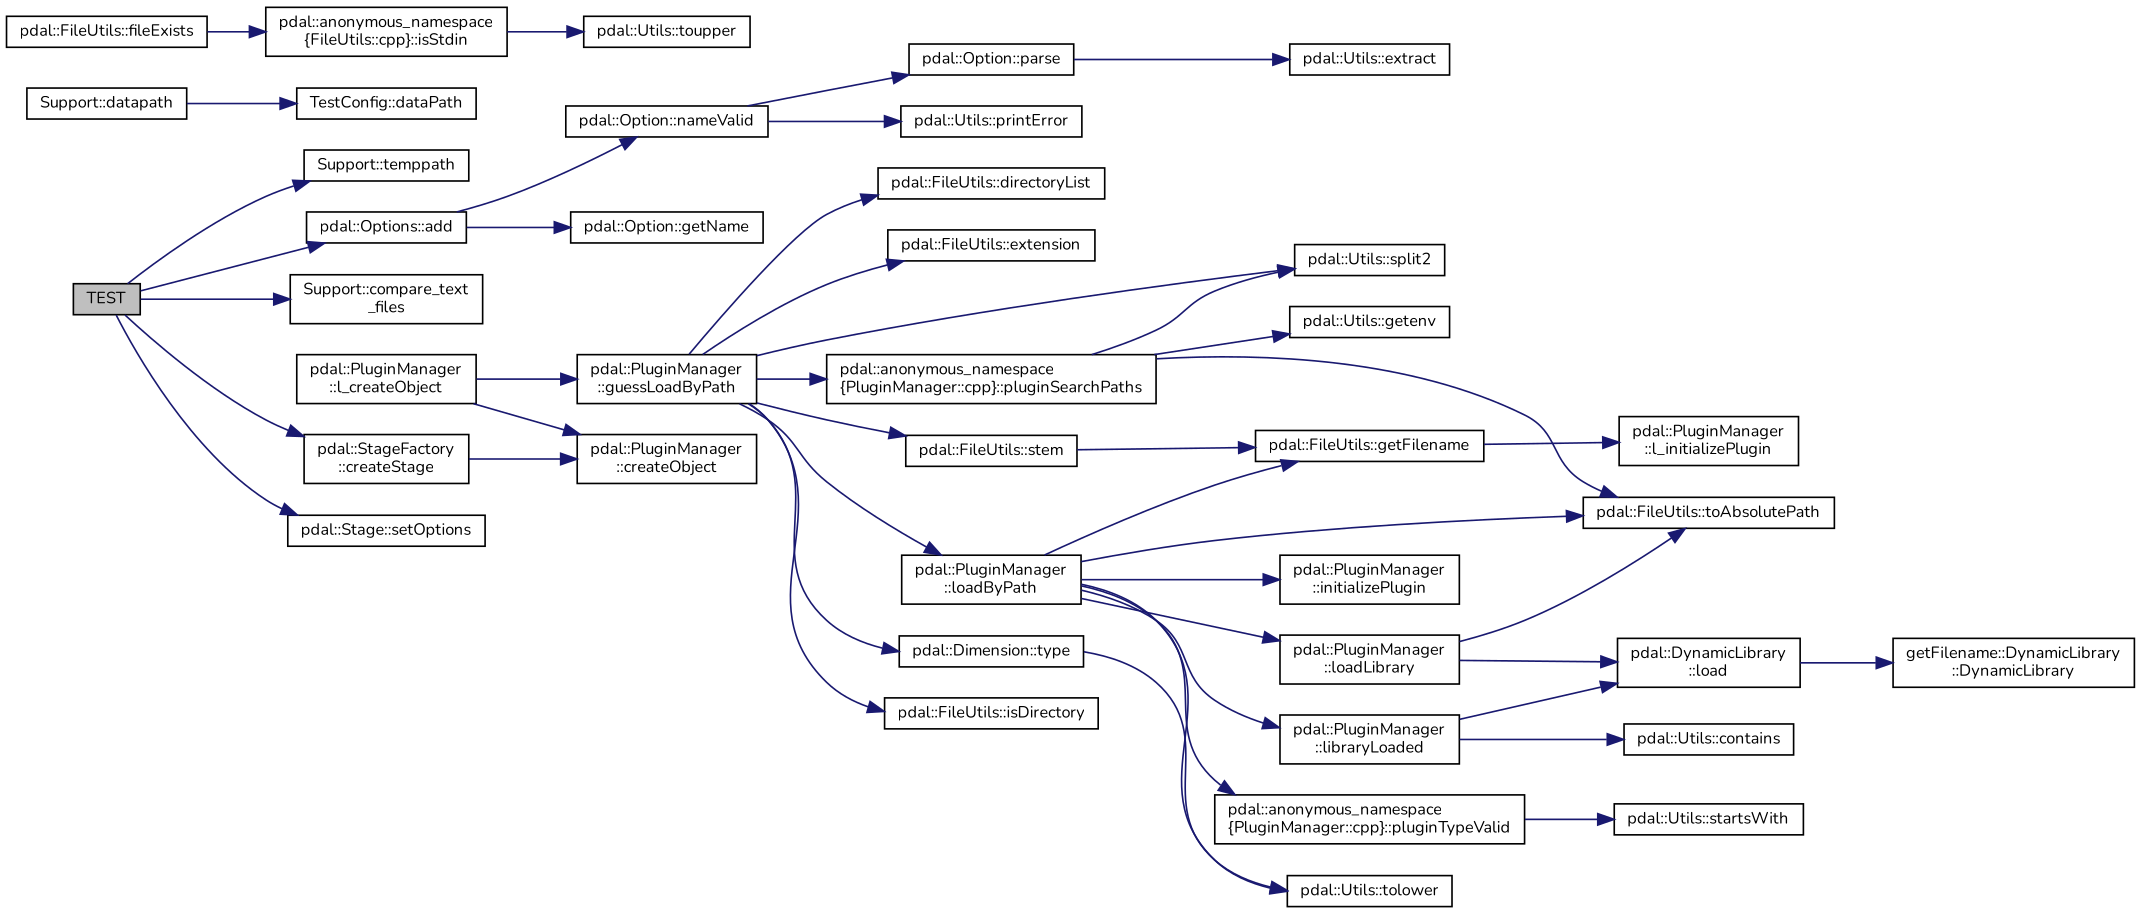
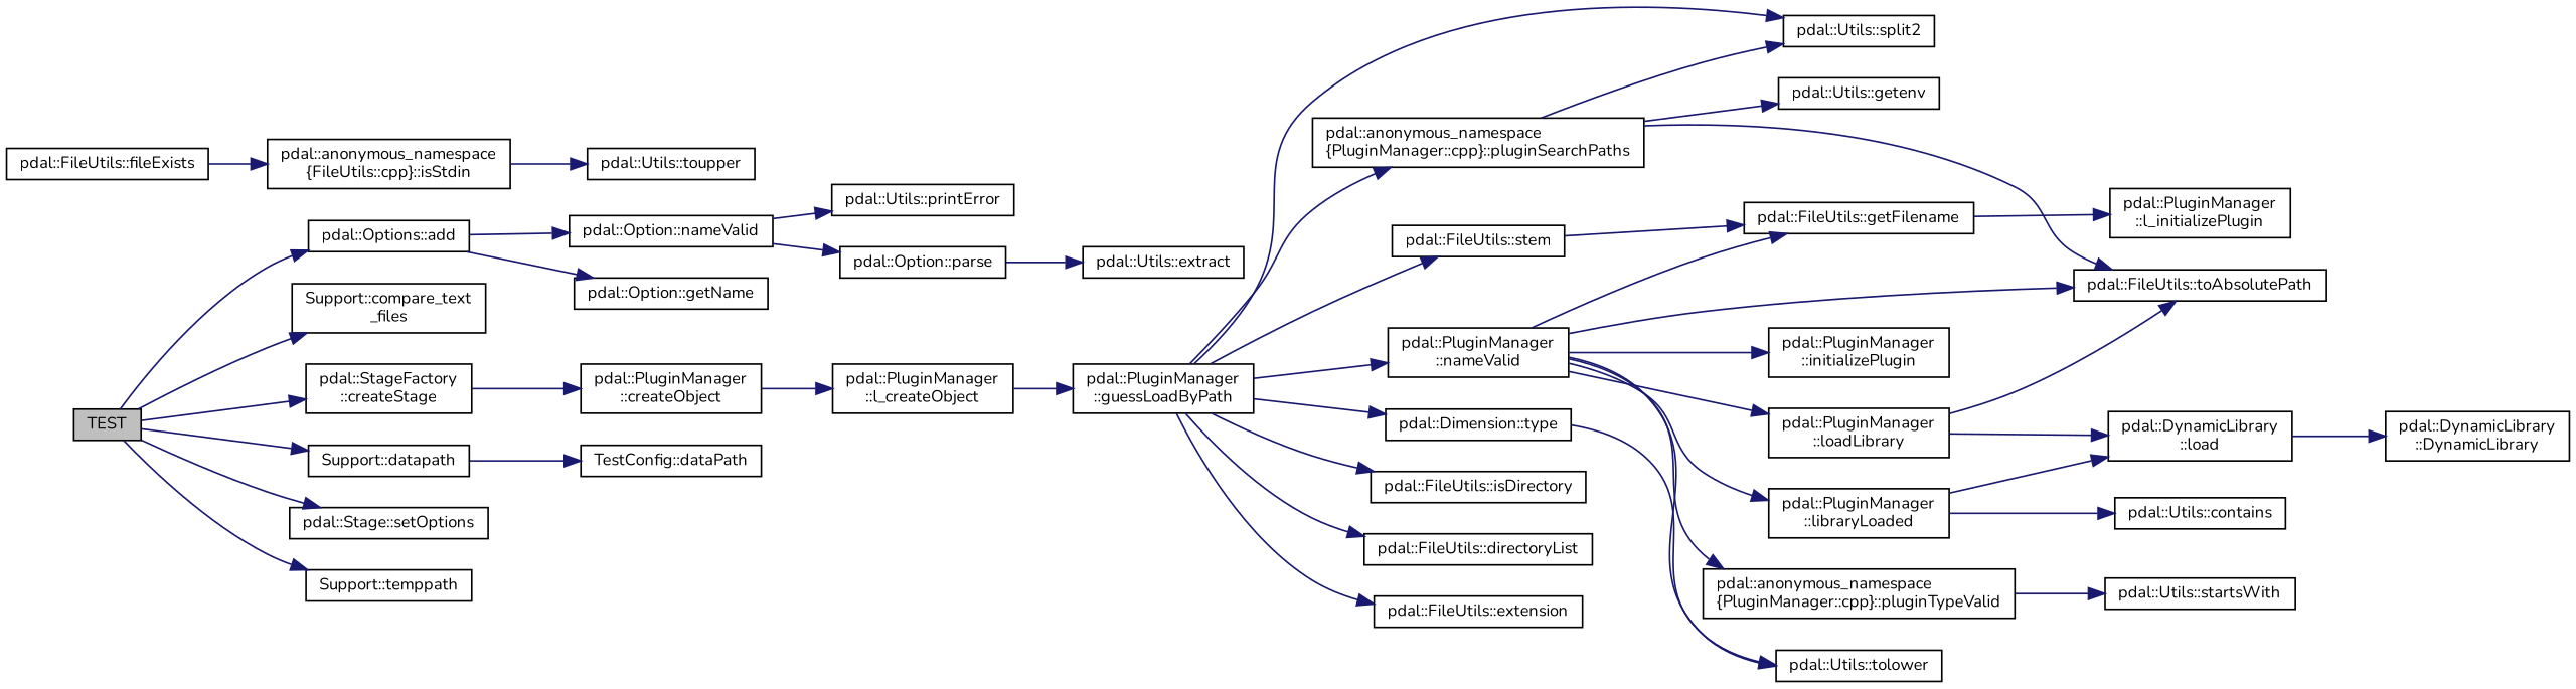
  digraph {
    fontname=Nunito
    rankdir=LR
    node [color=black fillcolor=white fontname=Nunito fontsize=10 shape=record style=filled]
    edge [color=midnightblue fontname=Nunito fontsize=10 labelfontname=Helvetica labelfontsize=10 style=solid]
    n1 [fillcolor=grey75 fontcolor=black height=0.2 label=TEST width=0.4]
    n2 [height=0.2 label="pdal::Options::add" width=0.4]
    n3 [height=0.2 label="Support::compare_text\l_files" width=0.4]
    n4 [height=0.2 label="pdal::StageFactory\l::createStage" width=0.4]
    n5 [height=0.2 label="Support::datapath" width=0.4]
    n6 [height=0.2 label="pdal::Stage::setOptions" width=0.4]
    n7 [height=0.2 label="Support::temppath" width=0.4]
    n8 [height=0.2 label="pdal::Option::nameValid" width=0.4]
    n9 [height=0.2 label="pdal::Option::getName" width=0.4]
    n10 [height=0.2 label="pdal::PluginManager\l::createObject" width=0.4]
    n11 [height=0.2 label="TestConfig::dataPath" width=0.4]
    n12 [height=0.2 label="pdal::Option::parse" width=0.4]
    n13 [height=0.2 label="pdal::Utils::printError" width=0.4]
    n14 [height=0.2 label="pdal::Utils::extract" width=0.4]
    n15 [height=0.2 label="pdal::PluginManager\l::l_createObject" width=0.4]
    n16 [height=0.2 label="pdal::PluginManager\l::guessLoadByPath" width=0.4]
    n17 [height=0.2 label="pdal::Utils::split2" width=0.4]
    n18 [height=0.2 label="pdal::anonymous_namespace\l\{PluginManager::cpp\}::pluginSearchPaths" width=0.4]
    n19 [height=0.2 label="pdal::FileUtils::isDirectory" width=0.4]
    n20 [height=0.2 label="pdal::FileUtils::directoryList" width=0.4]
    n21 [height=0.2 label="pdal::FileUtils::extension" width=0.4]
    n22 [height=0.2 label="pdal::FileUtils::stem" width=0.4]
    n23 [height=0.2 label="pdal::Dimension::type" width=0.4]
-   n24 [height=0.2 label="pdal::PluginManager\l::loadByPath" width=0.4]
+   n24 [height=0.2 label="pdal::PluginManager\l::nameValid" width=0.4]
    n25 [height=0.2 label="pdal::Utils::getenv" width=0.4]
    n26 [height=0.2 label="pdal::FileUtils::toAbsolutePath" width=0.4]
    n27 [height=0.2 label="pdal::FileUtils::fileExists" width=0.4]
    n28 [height=0.2 label="pdal::anonymous_namespace\l\{FileUtils::cpp\}::isStdin" width=0.4]
    n29 [height=0.2 label="pdal::FileUtils::getFilename" width=0.4]
    n30 [height=0.2 label="pdal::Utils::tolower" width=0.4]
    n31 [height=0.2 label="pdal::anonymous_namespace\l\{PluginManager::cpp\}::pluginTypeValid" width=0.4]
    n32 [height=0.2 label="pdal::PluginManager\l::libraryLoaded" width=0.4]
    n33 [height=0.2 label="pdal::PluginManager\l::loadLibrary" width=0.4]
    n34 [height=0.2 label="pdal::PluginManager\l::initializePlugin" width=0.4]
    n35 [height=0.2 label="pdal::Utils::toupper" width=0.4]
    n36 [height=0.2 label="pdal::PluginManager\l::l_initializePlugin" width=0.4]
    n37 [height=0.2 label="pdal::Utils::startsWith" width=0.4]
    n38 [height=0.2 label="pdal::Utils::contains" width=0.4]
    n39 [height=0.2 label="pdal::DynamicLibrary\l::load" width=0.4]
-   n40 [height=0.2 label="getFilename::DynamicLibrary\l::DynamicLibrary" width=0.4]
+   n40 [height=0.2 label="pdal::DynamicLibrary\l::DynamicLibrary" width=0.4]
    n1 -> n2
    n1 -> n3
    n1 -> n4
+   n1 -> n5
    n1 -> n6
    n1 -> n7
    n2 -> n8
    n2 -> n9
    n4 -> n10
    n5 -> n11
    n8 -> n12
    n8 -> n13
-   n15 -> n10
+   n10 -> n15
    n12 -> n14
    n15 -> n16
    n16 -> n17
    n16 -> n18
    n16 -> n19
    n16 -> n20
    n16 -> n21
    n16 -> n22
    n16 -> n23
    n16 -> n24
    n18 -> n17
    n18 -> n25
    n18 -> n26
    n22 -> n29
    n23 -> n30
    n24 -> n26
    n24 -> n29
    n24 -> n30
    n24 -> n31
    n24 -> n32
    n24 -> n33
    n24 -> n34
    n27 -> n28
    n28 -> n35
    n29 -> n36
    n31 -> n37
    n32 -> n38
    n32 -> n39
    n33 -> n26
    n33 -> n39
    n39 -> n40
  }
